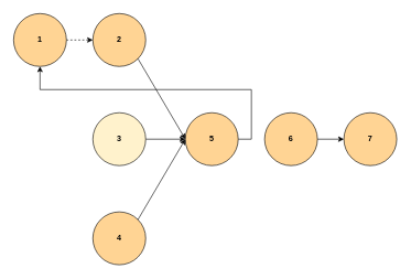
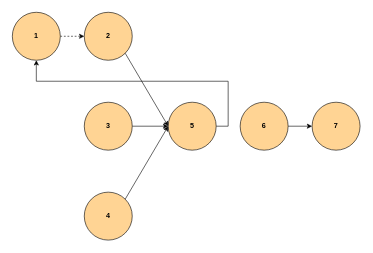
  <mxCell id="0" />
  <mxCell id="1" parent="0" />
  <mxCell id="2" value="" style="edgeStyle=orthogonalEdgeStyle;rounded=0;orthogonalLoop=1;jettySize=auto;html=1;dashed=1;" edge="1" parent="1" source="3" target="7"><mxGeometry relative="1" as="geometry" /></mxCell>
  <mxCell id="3" value="1" style="ellipse;whiteSpace=wrap;html=1;aspect=fixed;fillColor=#FFD494;fontStyle=1" vertex="1" parent="1"><mxGeometry x="20" y="20" width="80" height="80" as="geometry" /></mxCell>
  <mxCell id="4" style="edgeStyle=orthogonalEdgeStyle;rounded=0;orthogonalLoop=1;jettySize=auto;html=1;exitX=1;exitY=0.5;exitDx=0;exitDy=0;entryX=0;entryY=0.5;entryDx=0;entryDy=0;" edge="1" parent="1" source="5" target="9"><mxGeometry relative="1" as="geometry" /></mxCell>
- <mxCell id="5" value="3" style="ellipse;whiteSpace=wrap;html=1;aspect=fixed;fillColor=#fff2cc;fontStyle=1;" vertex="1" parent="1"><mxGeometry x="140" y="170" width="80" height="80" as="geometry" /></mxCell>
+ <mxCell id="5" value="3" style="ellipse;whiteSpace=wrap;html=1;aspect=fixed;fillColor=#FFD494;fontStyle=1" vertex="1" parent="1"><mxGeometry x="140" y="170" width="80" height="80" as="geometry" /></mxCell>
  <mxCell id="6" value="4" style="ellipse;whiteSpace=wrap;html=1;aspect=fixed;fillColor=#FFD494;fontStyle=1" vertex="1" parent="1"><mxGeometry x="140" y="320" width="80" height="80" as="geometry" /></mxCell>
  <mxCell id="7" value="2" style="ellipse;whiteSpace=wrap;html=1;aspect=fixed;fillColor=#FFD494;fontStyle=1" vertex="1" parent="1"><mxGeometry x="140" y="20" width="80" height="80" as="geometry" /></mxCell>
  <mxCell id="8" style="edgeStyle=orthogonalEdgeStyle;rounded=0;orthogonalLoop=1;jettySize=auto;html=1;exitX=1;exitY=0.5;exitDx=0;exitDy=0;" edge="1" parent="1" source="9" target="3"><mxGeometry relative="1" as="geometry" /></mxCell>
  <mxCell id="9" value="5" style="ellipse;whiteSpace=wrap;html=1;aspect=fixed;fillColor=#FFD494;fontStyle=1" vertex="1" parent="1"><mxGeometry x="280" y="170" width="80" height="80" as="geometry" /></mxCell>
  <mxCell id="10" value="" style="endArrow=classic;html=1;rounded=0;exitX=1;exitY=1;exitDx=0;exitDy=0;entryX=0;entryY=0.5;entryDx=0;entryDy=0;" edge="1" parent="1" source="7" target="9"><mxGeometry width="50" height="50" relative="1" as="geometry"><mxPoint x="250" y="100" as="sourcePoint" /><mxPoint x="300" y="50" as="targetPoint" /></mxGeometry></mxCell>
  <mxCell id="11" value="" style="endArrow=classic;html=1;rounded=0;exitX=1;exitY=0;exitDx=0;exitDy=0;entryX=0;entryY=0.5;entryDx=0;entryDy=0;" edge="1" parent="1" source="6" target="9"><mxGeometry width="50" height="50" relative="1" as="geometry"><mxPoint x="200" y="210" as="sourcePoint" /><mxPoint x="336" y="332" as="targetPoint" /></mxGeometry></mxCell>
  <mxCell id="12" style="edgeStyle=orthogonalEdgeStyle;rounded=0;orthogonalLoop=1;jettySize=auto;html=1;exitX=1;exitY=0.5;exitDx=0;exitDy=0;entryX=0;entryY=0.5;entryDx=0;entryDy=0;" edge="1" parent="1" source="13" target="14"><mxGeometry relative="1" as="geometry" /></mxCell>
  <mxCell id="13" value="6" style="ellipse;whiteSpace=wrap;html=1;aspect=fixed;fillColor=#FFD494;fontStyle=1" vertex="1" parent="1"><mxGeometry x="400" y="170" width="80" height="80" as="geometry" /></mxCell>
  <mxCell id="14" value="7" style="ellipse;whiteSpace=wrap;html=1;aspect=fixed;fillColor=#FFD494;fontStyle=1" vertex="1" parent="1"><mxGeometry x="520" y="170" width="80" height="80" as="geometry" /></mxCell>
